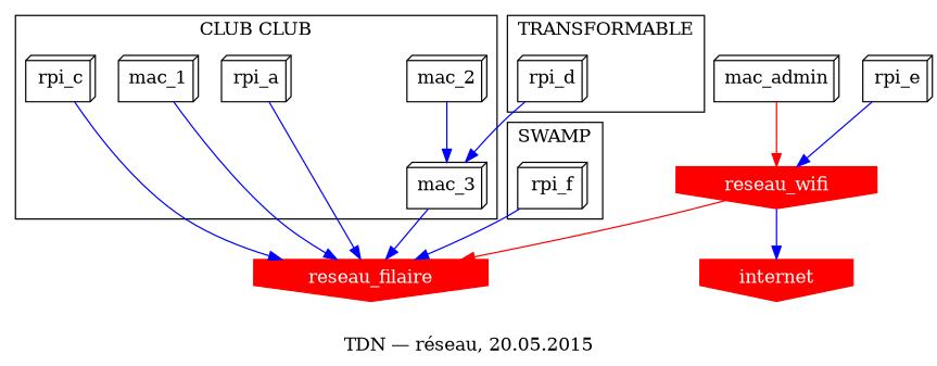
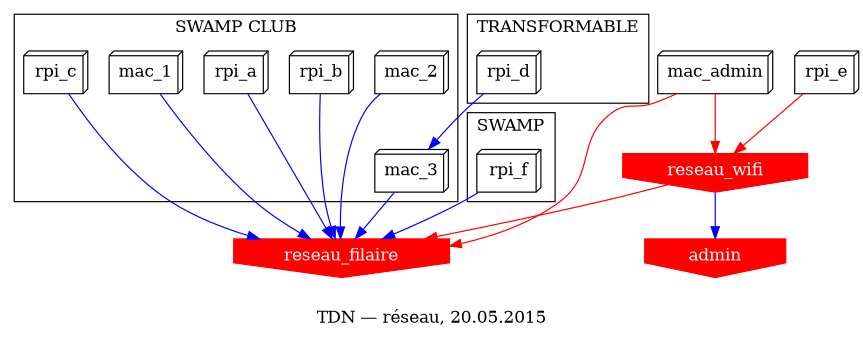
  digraph {
    label="TDN — réseau, 20.05.2015"
    node [shape=box3d]
    edge [color=blue fontsize=10]
    mac_1
    mac_2
    mac_3
    rpi_a
+   rpi_b
    rpi_c
    rpi_d
    rpi_e
    rpi_f
    mac_admin
    reseau_filaire [color=red fontcolor=white shape=invhouse style=filled]
    reseau_wifi [color=red fontcolor=white shape=invhouse style=filled]
-   internet [color=red fontcolor=white shape=invhouse style=filled]
+   internet [color=red fontcolor=white shape=invhouse style=filled label=admin]
    subgraph sub_1 {
      mac_1
      mac_2
      mac_3
      rpi_a
+     rpi_b
      rpi_c
      rpi_d
      rpi_e
      rpi_f
      mac_admin
    }
    subgraph sub_2 {
      reseau_filaire
      reseau_wifi
      internet
    }
    subgraph cluster_3 {
-     label="CLUB CLUB"
+     label="SWAMP CLUB"
      mac_1
      mac_2
      mac_3
      rpi_a
+     rpi_b
      rpi_c
    }
    subgraph cluster_4 {
      label=TRANSFORMABLE
      rpi_d
    }
    subgraph cluster_5 {
      label=SWAMP
      rpi_f
    }
    mac_1 -> reseau_filaire
-   mac_2 -> mac_3
+   mac_2 -> reseau_filaire
    mac_3 -> reseau_filaire
    rpi_a -> reseau_filaire
+   rpi_b -> reseau_filaire
    rpi_c -> reseau_filaire
    rpi_d -> mac_3
-   rpi_e -> reseau_wifi
+   rpi_e -> reseau_wifi [color=red]
    rpi_f -> reseau_filaire
+   mac_admin -> reseau_filaire [color=red]
    mac_admin -> reseau_wifi [color=red]
    reseau_wifi -> reseau_filaire [color=red]
    reseau_wifi -> internet
  }
